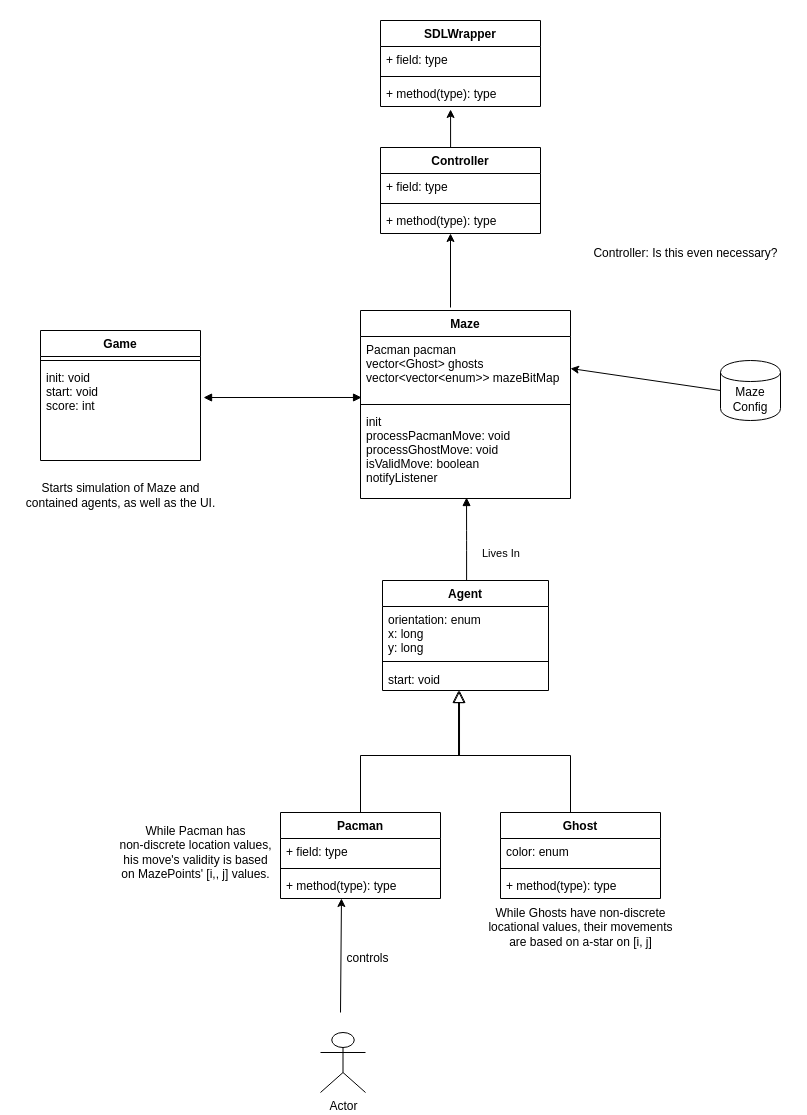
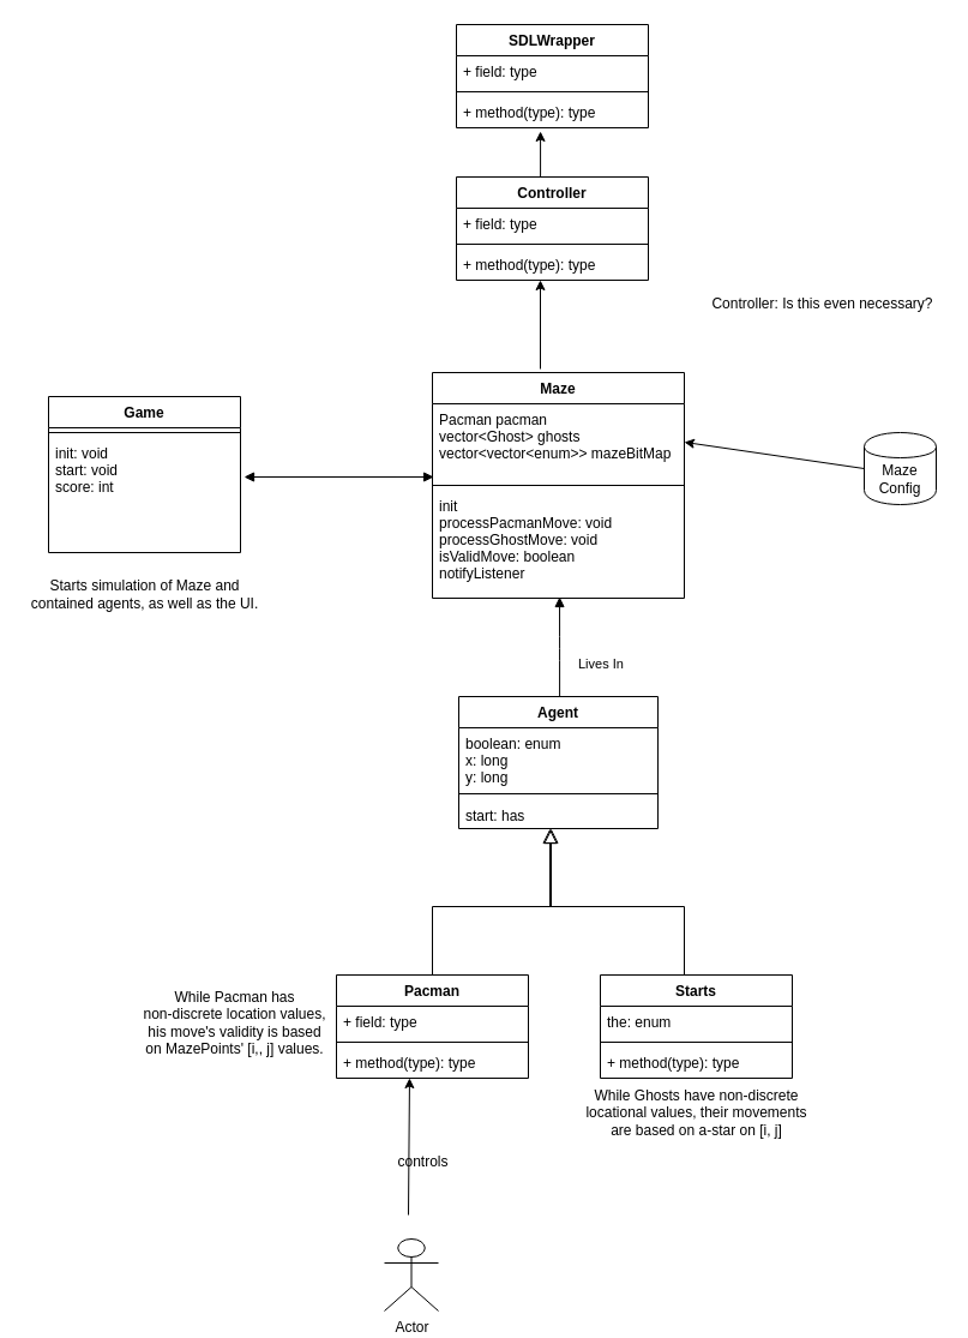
  <mxCell id="0" />
  <mxCell id="1" parent="0" />
  <mxCell id="2" value="" style="endArrow=block;endSize=10;endFill=0;shadow=0;strokeWidth=1;rounded=0;edgeStyle=elbowEdgeStyle;elbow=vertical;entryX=0.458;entryY=1;entryDx=0;entryDy=0;entryPerimeter=0;" parent="1" target="19" edge="1"><mxGeometry width="160" relative="1" as="geometry"><mxPoint x="570" y="820" as="sourcePoint" /><mxPoint x="460" y="718" as="targetPoint" /></mxGeometry></mxCell>
  <mxCell id="3" value="" style="endArrow=block;endSize=10;endFill=0;shadow=0;strokeWidth=1;rounded=0;edgeStyle=elbowEdgeStyle;elbow=vertical;entryX=0.464;entryY=1;entryDx=0;entryDy=0;entryPerimeter=0;" parent="1" target="19" edge="1"><mxGeometry width="160" relative="1" as="geometry"><mxPoint x="360" y="820" as="sourcePoint" /><mxPoint x="460" y="718" as="targetPoint" /></mxGeometry></mxCell>
  <mxCell id="4" value="Controller" style="swimlane;fontStyle=1;align=center;verticalAlign=top;childLayout=stackLayout;horizontal=1;startSize=26;horizontalStack=0;resizeParent=1;resizeParentMax=0;resizeLast=0;collapsible=1;marginBottom=0;" parent="1" vertex="1"><mxGeometry x="380" y="147" width="160" height="86" as="geometry" /></mxCell>
  <mxCell id="5" value="+ field: type" style="text;strokeColor=none;fillColor=none;align=left;verticalAlign=top;spacingLeft=4;spacingRight=4;overflow=hidden;rotatable=0;points=[[0,0.5],[1,0.5]];portConstraint=eastwest;" parent="4" vertex="1"><mxGeometry y="26" width="160" height="26" as="geometry" /></mxCell>
  <mxCell id="6" value="" style="line;strokeWidth=1;fillColor=none;align=left;verticalAlign=middle;spacingTop=-1;spacingLeft=3;spacingRight=3;rotatable=0;labelPosition=right;points=[];portConstraint=eastwest;" parent="4" vertex="1"><mxGeometry y="52" width="160" height="8" as="geometry" /></mxCell>
  <mxCell id="7" value="+ method(type): type" style="text;strokeColor=none;fillColor=none;align=left;verticalAlign=top;spacingLeft=4;spacingRight=4;overflow=hidden;rotatable=0;points=[[0,0.5],[1,0.5]];portConstraint=eastwest;" parent="4" vertex="1"><mxGeometry y="60" width="160" height="26" as="geometry" /></mxCell>
  <mxCell id="8" value="SDLWrapper" style="swimlane;fontStyle=1;align=center;verticalAlign=top;childLayout=stackLayout;horizontal=1;startSize=26;horizontalStack=0;resizeParent=1;resizeParentMax=0;resizeLast=0;collapsible=1;marginBottom=0;" parent="1" vertex="1"><mxGeometry x="380" y="20" width="160" height="86" as="geometry" /></mxCell>
  <mxCell id="9" value="+ field: type" style="text;strokeColor=none;fillColor=none;align=left;verticalAlign=top;spacingLeft=4;spacingRight=4;overflow=hidden;rotatable=0;points=[[0,0.5],[1,0.5]];portConstraint=eastwest;" parent="8" vertex="1"><mxGeometry y="26" width="160" height="26" as="geometry" /></mxCell>
  <mxCell id="10" value="" style="line;strokeWidth=1;fillColor=none;align=left;verticalAlign=middle;spacingTop=-1;spacingLeft=3;spacingRight=3;rotatable=0;labelPosition=right;points=[];portConstraint=eastwest;" parent="8" vertex="1"><mxGeometry y="52" width="160" height="8" as="geometry" /></mxCell>
  <mxCell id="11" value="+ method(type): type" style="text;strokeColor=none;fillColor=none;align=left;verticalAlign=top;spacingLeft=4;spacingRight=4;overflow=hidden;rotatable=0;points=[[0,0.5],[1,0.5]];portConstraint=eastwest;" parent="8" vertex="1"><mxGeometry y="60" width="160" height="26" as="geometry" /></mxCell>
  <mxCell id="12" value="Maze" style="swimlane;fontStyle=1;align=center;verticalAlign=top;childLayout=stackLayout;horizontal=1;startSize=26;horizontalStack=0;resizeParent=1;resizeParentMax=0;resizeLast=0;collapsible=1;marginBottom=0;" parent="1" vertex="1"><mxGeometry x="360" y="310" width="210" height="188" as="geometry" /></mxCell>
  <mxCell id="13" value="Pacman pacman&#10;vector&lt;Ghost&gt; ghosts&#10;vector&lt;vector&lt;enum&gt;&gt; mazeBitMap" style="text;strokeColor=none;fillColor=none;align=left;verticalAlign=top;spacingLeft=4;spacingRight=4;overflow=hidden;rotatable=0;points=[[0,0.5],[1,0.5]];portConstraint=eastwest;" parent="12" vertex="1"><mxGeometry y="26" width="210" height="64" as="geometry" /></mxCell>
  <mxCell id="14" value="" style="line;strokeWidth=1;fillColor=none;align=left;verticalAlign=middle;spacingTop=-1;spacingLeft=3;spacingRight=3;rotatable=0;labelPosition=right;points=[];portConstraint=eastwest;" parent="12" vertex="1"><mxGeometry y="90" width="210" height="8" as="geometry" /></mxCell>
  <mxCell id="15" value="init&#10;processPacmanMove: void&#10;processGhostMove: void&#10;isValidMove: boolean&#10;notifyListener" style="text;strokeColor=none;fillColor=none;align=left;verticalAlign=top;spacingLeft=4;spacingRight=4;overflow=hidden;rotatable=0;points=[[0,0.5],[1,0.5]];portConstraint=eastwest;" parent="12" vertex="1"><mxGeometry y="98" width="210" height="90" as="geometry" /></mxCell>
  <mxCell id="16" value="Agent" style="swimlane;fontStyle=1;align=center;verticalAlign=top;childLayout=stackLayout;horizontal=1;startSize=26;horizontalStack=0;resizeParent=1;resizeParentMax=0;resizeLast=0;collapsible=1;marginBottom=0;" parent="1" vertex="1"><mxGeometry x="382" y="580" width="166" height="110" as="geometry" /></mxCell>
- <mxCell id="17" value="orientation: enum&#10;x: long&#10;y: long&#10;" style="text;strokeColor=none;fillColor=none;align=left;verticalAlign=top;spacingLeft=4;spacingRight=4;overflow=hidden;rotatable=0;points=[[0,0.5],[1,0.5]];portConstraint=eastwest;" parent="16" vertex="1"><mxGeometry y="26" width="166" height="50" as="geometry" /></mxCell>
+ <mxCell id="17" value="boolean: enum&#10;x: long&#10;y: long&#10;" style="text;strokeColor=none;fillColor=none;align=left;verticalAlign=top;spacingLeft=4;spacingRight=4;overflow=hidden;rotatable=0;points=[[0,0.5],[1,0.5]];portConstraint=eastwest;" parent="16" vertex="1"><mxGeometry y="26" width="166" height="50" as="geometry" /></mxCell>
  <mxCell id="18" value="" style="line;strokeWidth=1;fillColor=none;align=left;verticalAlign=middle;spacingTop=-1;spacingLeft=3;spacingRight=3;rotatable=0;labelPosition=right;points=[];portConstraint=eastwest;" parent="16" vertex="1"><mxGeometry y="76" width="166" height="10" as="geometry" /></mxCell>
- <mxCell id="19" value="start: void" style="text;strokeColor=none;fillColor=none;align=left;verticalAlign=top;spacingLeft=4;spacingRight=4;overflow=hidden;rotatable=0;points=[[0,0.5],[1,0.5]];portConstraint=eastwest;" parent="16" vertex="1"><mxGeometry y="86" width="166" height="24" as="geometry" /></mxCell>
+ <mxCell id="19" value="start: has" style="text;strokeColor=none;fillColor=none;align=left;verticalAlign=top;spacingLeft=4;spacingRight=4;overflow=hidden;rotatable=0;points=[[0,0.5],[1,0.5]];portConstraint=eastwest;" parent="16" vertex="1"><mxGeometry y="86" width="166" height="24" as="geometry" /></mxCell>
  <mxCell id="20" value="Game" style="swimlane;fontStyle=1;align=center;verticalAlign=top;childLayout=stackLayout;horizontal=1;startSize=26;horizontalStack=0;resizeParent=1;resizeParentMax=0;resizeLast=0;collapsible=1;marginBottom=0;" parent="1" vertex="1"><mxGeometry x="40" y="330" width="160" height="130" as="geometry" /></mxCell>
  <mxCell id="21" value="" style="line;strokeWidth=1;fillColor=none;align=left;verticalAlign=middle;spacingTop=-1;spacingLeft=3;spacingRight=3;rotatable=0;labelPosition=right;points=[];portConstraint=eastwest;" parent="20" vertex="1"><mxGeometry y="26" width="160" height="8" as="geometry" /></mxCell>
  <mxCell id="22" value="init: void&#10;start: void&#10;score: int" style="text;strokeColor=none;fillColor=none;align=left;verticalAlign=top;spacingLeft=4;spacingRight=4;overflow=hidden;rotatable=0;points=[[0,0.5],[1,0.5]];portConstraint=eastwest;" parent="20" vertex="1"><mxGeometry y="34" width="160" height="96" as="geometry" /></mxCell>
- <mxCell id="23" value="Ghost" style="swimlane;fontStyle=1;align=center;verticalAlign=top;childLayout=stackLayout;horizontal=1;startSize=26;horizontalStack=0;resizeParent=1;resizeParentMax=0;resizeLast=0;collapsible=1;marginBottom=0;" parent="1" vertex="1"><mxGeometry x="500" y="812" width="160" height="86" as="geometry" /></mxCell>
- <mxCell id="24" value="color: enum" style="text;strokeColor=none;fillColor=none;align=left;verticalAlign=top;spacingLeft=4;spacingRight=4;overflow=hidden;rotatable=0;points=[[0,0.5],[1,0.5]];portConstraint=eastwest;" parent="23" vertex="1"><mxGeometry y="26" width="160" height="26" as="geometry" /></mxCell>
+ <mxCell id="23" value="Starts" style="swimlane;fontStyle=1;align=center;verticalAlign=top;childLayout=stackLayout;horizontal=1;startSize=26;horizontalStack=0;resizeParent=1;resizeParentMax=0;resizeLast=0;collapsible=1;marginBottom=0;" parent="1" vertex="1"><mxGeometry x="500" y="812" width="160" height="86" as="geometry" /></mxCell>
+ <mxCell id="24" value="the: enum" style="text;strokeColor=none;fillColor=none;align=left;verticalAlign=top;spacingLeft=4;spacingRight=4;overflow=hidden;rotatable=0;points=[[0,0.5],[1,0.5]];portConstraint=eastwest;" parent="23" vertex="1"><mxGeometry y="26" width="160" height="26" as="geometry" /></mxCell>
  <mxCell id="25" value="" style="line;strokeWidth=1;fillColor=none;align=left;verticalAlign=middle;spacingTop=-1;spacingLeft=3;spacingRight=3;rotatable=0;labelPosition=right;points=[];portConstraint=eastwest;" parent="23" vertex="1"><mxGeometry y="52" width="160" height="8" as="geometry" /></mxCell>
  <mxCell id="26" value="+ method(type): type" style="text;strokeColor=none;fillColor=none;align=left;verticalAlign=top;spacingLeft=4;spacingRight=4;overflow=hidden;rotatable=0;points=[[0,0.5],[1,0.5]];portConstraint=eastwest;" parent="23" vertex="1"><mxGeometry y="60" width="160" height="26" as="geometry" /></mxCell>
  <mxCell id="27" value="Pacman" style="swimlane;fontStyle=1;align=center;verticalAlign=top;childLayout=stackLayout;horizontal=1;startSize=26;horizontalStack=0;resizeParent=1;resizeParentMax=0;resizeLast=0;collapsible=1;marginBottom=0;" parent="1" vertex="1"><mxGeometry x="280" y="812" width="160" height="86" as="geometry" /></mxCell>
  <mxCell id="28" value="+ field: type" style="text;strokeColor=none;fillColor=none;align=left;verticalAlign=top;spacingLeft=4;spacingRight=4;overflow=hidden;rotatable=0;points=[[0,0.5],[1,0.5]];portConstraint=eastwest;" parent="27" vertex="1"><mxGeometry y="26" width="160" height="26" as="geometry" /></mxCell>
  <mxCell id="29" value="" style="line;strokeWidth=1;fillColor=none;align=left;verticalAlign=middle;spacingTop=-1;spacingLeft=3;spacingRight=3;rotatable=0;labelPosition=right;points=[];portConstraint=eastwest;" parent="27" vertex="1"><mxGeometry y="52" width="160" height="8" as="geometry" /></mxCell>
  <mxCell id="30" value="+ method(type): type" style="text;strokeColor=none;fillColor=none;align=left;verticalAlign=top;spacingLeft=4;spacingRight=4;overflow=hidden;rotatable=0;points=[[0,0.5],[1,0.5]];portConstraint=eastwest;" parent="27" vertex="1"><mxGeometry y="60" width="160" height="26" as="geometry" /></mxCell>
  <mxCell id="31" value="Actor" style="shape=umlActor;verticalLabelPosition=bottom;labelBackgroundColor=#ffffff;verticalAlign=top;html=1;" parent="1" vertex="1"><mxGeometry x="320" y="1032" width="45" height="60" as="geometry" /></mxCell>
  <mxCell id="32" value="Maze Config" style="shape=cylinder;whiteSpace=wrap;html=1;boundedLbl=1;backgroundOutline=1;" parent="1" vertex="1"><mxGeometry x="720" y="360" width="60" height="60" as="geometry" /></mxCell>
  <mxCell id="33" value="" style="endArrow=classic;html=1;exitX=0;exitY=0.5;exitDx=0;exitDy=0;entryX=1;entryY=0.5;entryDx=0;entryDy=0;" parent="1" source="32" target="13" edge="1"><mxGeometry width="50" height="50" relative="1" as="geometry"><mxPoint x="490" y="312" as="sourcePoint" /><mxPoint x="540" y="262" as="targetPoint" /></mxGeometry></mxCell>
  <mxCell id="34" value="" style="endArrow=classic;html=1;entryX=0.381;entryY=1;entryDx=0;entryDy=0;entryPerimeter=0;" parent="1" target="30" edge="1"><mxGeometry width="50" height="50" relative="1" as="geometry"><mxPoint x="340" y="1012" as="sourcePoint" /><mxPoint x="340" y="932" as="targetPoint" /></mxGeometry></mxCell>
- <mxCell id="35" value="controls" style="text;html=1;align=center;verticalAlign=middle;resizable=0;points=[];autosize=1;" parent="1" vertex="1"><mxGeometry x="337" y="948" width="60" height="20" as="geometry" /></mxCell>
+ <mxCell id="35" value="controls" style="text;html=1;align=center;verticalAlign=middle;resizable=0;points=[];autosize=1;" parent="1" vertex="1"><mxGeometry x="322" y="958" width="60" height="20" as="geometry" /></mxCell>
  <mxCell id="36" value="Lives In" style="endArrow=block;endFill=1;html=1;edgeStyle=orthogonalEdgeStyle;align=left;verticalAlign=top;entryX=0.505;entryY=0.989;entryDx=0;entryDy=0;entryPerimeter=0;" parent="1" source="16" target="15" edge="1"><mxGeometry x="-0.036" y="-14" relative="1" as="geometry"><mxPoint x="490" y="542" as="sourcePoint" /><mxPoint x="467" y="510" as="targetPoint" /><mxPoint as="offset" /><Array as="points"><mxPoint x="467" y="540" /></Array></mxGeometry></mxCell>
  <mxCell id="37" value="While Ghosts have non-discrete&lt;br&gt;locational values, their movements&lt;br&gt;are based on a-star on [i, j]" style="text;html=1;align=center;verticalAlign=middle;resizable=0;points=[];autosize=1;" parent="1" vertex="1"><mxGeometry x="480" y="902" width="200" height="50" as="geometry" /></mxCell>
  <mxCell id="38" value="While Pacman has&lt;br&gt;non-discrete location values,&lt;br&gt;his move's validity is based&lt;br&gt;on MazePoints' [i,, j] values." style="text;html=1;align=center;verticalAlign=middle;resizable=0;points=[];autosize=1;" parent="1" vertex="1"><mxGeometry x="110" y="822" width="170" height="60" as="geometry" /></mxCell>
  <mxCell id="39" value="Controller: Is this even necessary?" style="text;html=1;align=center;verticalAlign=middle;resizable=0;points=[];autosize=1;" parent="1" vertex="1"><mxGeometry x="585" y="243" width="200" height="20" as="geometry" /></mxCell>
  <mxCell id="40" value="" style="endArrow=classic;html=1;entryX=0.438;entryY=1.115;entryDx=0;entryDy=0;entryPerimeter=0;exitX=0.438;exitY=0;exitDx=0;exitDy=0;exitPerimeter=0;" parent="1" source="4" target="11" edge="1"><mxGeometry width="50" height="50" relative="1" as="geometry"><mxPoint x="450" y="190" as="sourcePoint" /><mxPoint x="280" y="160" as="targetPoint" /></mxGeometry></mxCell>
  <mxCell id="41" value="" style="endArrow=classic;html=1;entryX=0.438;entryY=1.115;entryDx=0;entryDy=0;entryPerimeter=0;" parent="1" edge="1"><mxGeometry width="50" height="50" relative="1" as="geometry"><mxPoint x="450" y="307" as="sourcePoint" /><mxPoint x="450" y="233" as="targetPoint" /></mxGeometry></mxCell>
  <mxCell id="42" value="Starts simulation of Maze and&lt;br&gt;contained agents, as well as the UI." style="text;html=1;align=center;verticalAlign=middle;resizable=0;points=[];autosize=1;" parent="1" vertex="1"><mxGeometry x="20" y="480" width="200" height="30" as="geometry" /></mxCell>
  <mxCell id="43" value="" style="endArrow=block;startArrow=block;endFill=1;startFill=1;html=1;exitX=1.019;exitY=0.344;exitDx=0;exitDy=0;exitPerimeter=0;entryX=0.005;entryY=0.953;entryDx=0;entryDy=0;entryPerimeter=0;" edge="1" parent="1" source="22" target="13"><mxGeometry width="160" relative="1" as="geometry"><mxPoint x="150" y="290" as="sourcePoint" /><mxPoint x="310" y="290" as="targetPoint" /></mxGeometry></mxCell>
